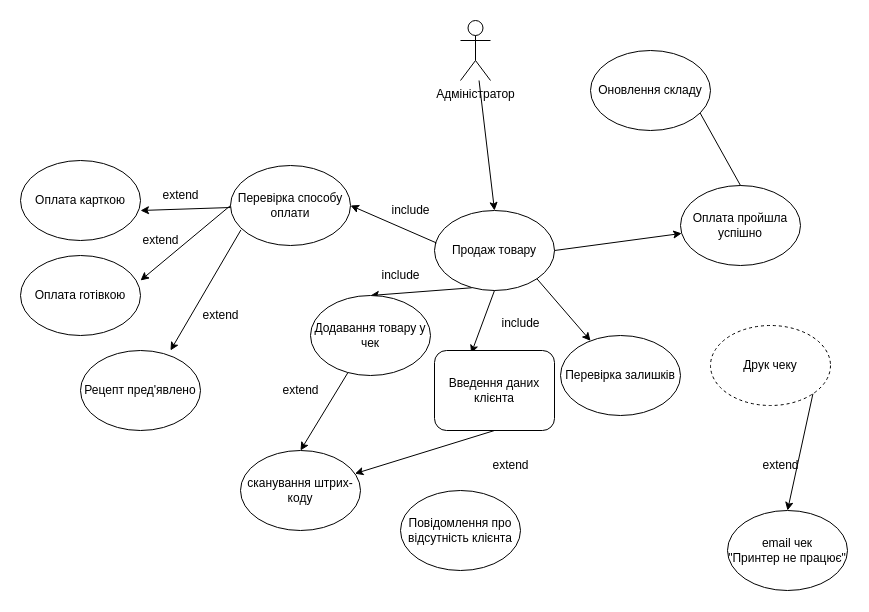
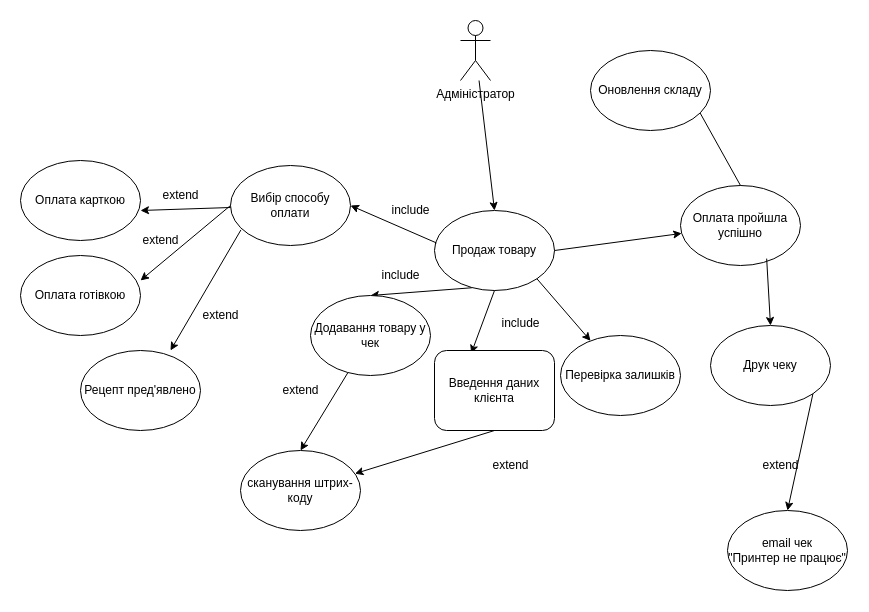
  <mxCell id="0" />
  <mxCell id="1" parent="0" />
  <mxCell id="2" value="Адміністратор" style="shape=umlActor;verticalLabelPosition=bottom;verticalAlign=top;html=1;outlineConnect=0;" parent="1" vertex="1"><mxGeometry x="460" y="20" width="30" height="60" as="geometry" /></mxCell>
  <mxCell id="3" value="" style="endArrow=classic;html=1;rounded=0;entryX=0.5;entryY=0;entryDx=0;entryDy=0;" parent="1" source="2" target="4" edge="1"><mxGeometry width="50" height="50" relative="1" as="geometry"><mxPoint x="480" y="130" as="sourcePoint" /><mxPoint x="480" y="190" as="targetPoint" /></mxGeometry></mxCell>
  <mxCell id="4" value="Продаж товару" style="ellipse;whiteSpace=wrap;html=1;" parent="1" vertex="1"><mxGeometry x="434" y="210" width="120" height="80" as="geometry" /></mxCell>
  <mxCell id="5" value="" style="endArrow=classic;html=1;rounded=0;exitX=1;exitY=1;exitDx=0;exitDy=0;" parent="1" source="4" target="6" edge="1"><mxGeometry width="50" height="50" relative="1" as="geometry"><mxPoint x="580" y="340" as="sourcePoint" /><mxPoint x="600" y="190" as="targetPoint" /></mxGeometry></mxCell>
  <mxCell id="6" value="Перевірка залишків" style="ellipse;whiteSpace=wrap;html=1;" parent="1" vertex="1"><mxGeometry x="560" y="335" width="120" height="80" as="geometry" /></mxCell>
  <mxCell id="7" value="" style="endArrow=classic;html=1;rounded=0;exitX=0.5;exitY=1;exitDx=0;exitDy=0;entryX=0.306;entryY=0.036;entryDx=0;entryDy=0;entryPerimeter=0;" parent="1" source="4" target="8" edge="1"><mxGeometry width="50" height="50" relative="1" as="geometry"><mxPoint x="530" y="290" as="sourcePoint" /><mxPoint x="560" y="330" as="targetPoint" /></mxGeometry></mxCell>
  <mxCell id="8" value="Введення даних клієнта" style="whiteSpace=wrap;html=1;rounded=1;" parent="1" vertex="1"><mxGeometry x="434" y="350" width="120" height="80" as="geometry" /></mxCell>
  <mxCell id="9" value="" style="endArrow=classic;html=1;rounded=0;exitX=0.311;exitY=0.966;exitDx=0;exitDy=0;exitPerimeter=0;entryX=0.5;entryY=0;entryDx=0;entryDy=0;" parent="1" source="4" target="10" edge="1"><mxGeometry width="50" height="50" relative="1" as="geometry"><mxPoint x="440" y="290" as="sourcePoint" /><mxPoint x="440" y="340" as="targetPoint" /></mxGeometry></mxCell>
  <mxCell id="10" value="Додавання товару у чек" style="ellipse;whiteSpace=wrap;html=1;" parent="1" vertex="1"><mxGeometry x="310" y="295" width="120" height="80" as="geometry" /></mxCell>
  <mxCell id="11" value="" style="endArrow=classic;html=1;rounded=0;entryX=0.5;entryY=0;entryDx=0;entryDy=0;" parent="1" source="10" target="13" edge="1"><mxGeometry width="50" height="50" relative="1" as="geometry"><mxPoint x="440" y="440" as="sourcePoint" /><mxPoint x="390" y="490" as="targetPoint" /></mxGeometry></mxCell>
  <mxCell id="12" value="extend" style="text;html=1;align=center;verticalAlign=middle;resizable=0;points=[];autosize=1;strokeColor=none;fillColor=none;" parent="1" vertex="1"><mxGeometry x="270" y="375" width="60" height="30" as="geometry" /></mxCell>
  <mxCell id="13" value="сканування штрих-коду" style="ellipse;whiteSpace=wrap;html=1;" parent="1" vertex="1"><mxGeometry x="240" y="450" width="120" height="80" as="geometry" /></mxCell>
  <mxCell id="14" value="" style="endArrow=classic;html=1;rounded=0;exitX=0.5;exitY=1;exitDx=0;exitDy=0;" parent="1" source="8" target="13" edge="1"><mxGeometry width="50" height="50" relative="1" as="geometry"><mxPoint x="650" y="350" as="sourcePoint" /><mxPoint x="700" y="300" as="targetPoint" /></mxGeometry></mxCell>
  <mxCell id="15" value="extend" style="text;html=1;align=center;verticalAlign=middle;resizable=0;points=[];autosize=1;strokeColor=none;fillColor=none;" parent="1" vertex="1"><mxGeometry x="480" y="450" width="60" height="30" as="geometry" /></mxCell>
- <mxCell id="16" value="Повідомлення про відсутність клієнта" style="ellipse;whiteSpace=wrap;html=1;" parent="1" vertex="1"><mxGeometry x="400" y="490" width="120" height="80" as="geometry" /></mxCell>
  <mxCell id="17" value="" style="endArrow=classic;html=1;rounded=0;exitX=0.017;exitY=0.406;exitDx=0;exitDy=0;exitPerimeter=0;entryX=1;entryY=0.5;entryDx=0;entryDy=0;" parent="1" source="4" target="18" edge="1"><mxGeometry width="50" height="50" relative="1" as="geometry"><mxPoint x="430" y="240" as="sourcePoint" /><mxPoint x="320" y="260" as="targetPoint" /></mxGeometry></mxCell>
- <mxCell id="18" value="Перевірка способу оплати" style="ellipse;whiteSpace=wrap;html=1;" parent="1" vertex="1"><mxGeometry x="230" y="165" width="120" height="80" as="geometry" /></mxCell>
+ <mxCell id="18" value="Вибір способу оплати" style="ellipse;whiteSpace=wrap;html=1;" parent="1" vertex="1"><mxGeometry x="230" y="165" width="120" height="80" as="geometry" /></mxCell>
  <mxCell id="19" value="" style="endArrow=classic;html=1;rounded=0;" parent="1" source="18" edge="1"><mxGeometry width="50" height="50" relative="1" as="geometry"><mxPoint x="200" y="230" as="sourcePoint" /><mxPoint x="140" y="210" as="targetPoint" /></mxGeometry></mxCell>
  <mxCell id="20" value="" style="endArrow=classic;html=1;rounded=0;exitX=0;exitY=0.5;exitDx=0;exitDy=0;" parent="1" source="18" edge="1"><mxGeometry width="50" height="50" relative="1" as="geometry"><mxPoint x="140" y="300" as="sourcePoint" /><mxPoint x="140" y="280" as="targetPoint" /></mxGeometry></mxCell>
  <mxCell id="21" value="" style="endArrow=classic;html=1;rounded=0;exitX=0.087;exitY=0.805;exitDx=0;exitDy=0;exitPerimeter=0;" parent="1" source="18" edge="1"><mxGeometry width="50" height="50" relative="1" as="geometry"><mxPoint x="160" y="350" as="sourcePoint" /><mxPoint x="170" y="350" as="targetPoint" /></mxGeometry></mxCell>
  <mxCell id="22" value="Оплата карткою" style="ellipse;whiteSpace=wrap;html=1;" parent="1" vertex="1"><mxGeometry y="160" width="120" height="80" as="geometry" x="20" /></mxCell>
  <mxCell id="23" value="Оплата готівкою" style="ellipse;whiteSpace=wrap;html=1;" parent="1" vertex="1"><mxGeometry y="255" width="120" height="80" as="geometry" x="20" /></mxCell>
  <mxCell id="24" value="Рецепт пред'явлено" style="ellipse;whiteSpace=wrap;html=1;" parent="1" vertex="1"><mxGeometry x="80" y="350" width="120" height="80" as="geometry" /></mxCell>
  <mxCell id="25" value="extend" style="text;html=1;align=center;verticalAlign=middle;resizable=0;points=[];autosize=1;strokeColor=none;fillColor=none;" parent="1" vertex="1"><mxGeometry x="150" y="180" width="60" height="30" as="geometry" /></mxCell>
  <mxCell id="26" value="extend" style="text;html=1;align=center;verticalAlign=middle;resizable=0;points=[];autosize=1;strokeColor=none;fillColor=none;" parent="1" vertex="1"><mxGeometry x="130" y="225" width="60" height="30" as="geometry" /></mxCell>
  <mxCell id="27" value="extend" style="text;html=1;align=center;verticalAlign=middle;resizable=0;points=[];autosize=1;strokeColor=none;fillColor=none;" parent="1" vertex="1"><mxGeometry x="190" y="300" width="60" height="30" as="geometry" /></mxCell>
  <mxCell id="28" value="" style="endArrow=classic;html=1;rounded=0;exitX=1;exitY=0.5;exitDx=0;exitDy=0;" parent="1" source="4" target="29" edge="1"><mxGeometry width="50" height="50" relative="1" as="geometry"><mxPoint x="640" y="240" as="sourcePoint" /><mxPoint x="690" y="280" as="targetPoint" /></mxGeometry></mxCell>
  <mxCell id="29" value="Оплата пройшла успішно" style="ellipse;whiteSpace=wrap;html=1;" parent="1" vertex="1"><mxGeometry x="680" y="185" width="120" height="80" as="geometry" /></mxCell>
- <mxCell id="31" value="Друк чеку" style="ellipse;whiteSpace=wrap;html=1;dashed=1;" parent="1" vertex="1"><mxGeometry x="710" y="325" width="120" height="80" as="geometry" /></mxCell>
+ <mxCell id="30" value="" style="endArrow=classic;html=1;rounded=0;exitX=0.718;exitY=0.914;exitDx=0;exitDy=0;exitPerimeter=0;entryX=0.5;entryY=0;entryDx=0;entryDy=0;" parent="1" source="29" target="31" edge="1"><mxGeometry width="50" height="50" relative="1" as="geometry"><mxPoint x="740" y="390" as="sourcePoint" /><mxPoint x="740" y="370" as="targetPoint" /></mxGeometry></mxCell>
+ <mxCell id="31" value="Друк чеку" style="ellipse;whiteSpace=wrap;html=1;" parent="1" vertex="1"><mxGeometry x="710" y="325" width="120" height="80" as="geometry" /></mxCell>
  <mxCell id="32" value="" style="endArrow=classic;html=1;rounded=0;exitX=1;exitY=1;exitDx=0;exitDy=0;entryX=0.5;entryY=0;entryDx=0;entryDy=0;" parent="1" source="31" target="35" edge="1"><mxGeometry width="50" height="50" relative="1" as="geometry"><mxPoint x="810" y="470" as="sourcePoint" /><mxPoint x="812" y="510" as="targetPoint" /></mxGeometry></mxCell>
  <mxCell id="33" value="" style="endArrow=classic;html=1;rounded=0;exitX=0.5;exitY=0;exitDx=0;exitDy=0;entryX=0.65;entryY=0.072;entryDx=0;entryDy=0;entryPerimeter=0;" parent="1" source="29" target="34" edge="1"><mxGeometry width="50" height="50" relative="1" as="geometry"><mxPoint x="660" y="520" as="sourcePoint" /><mxPoint x="670" y="470" as="targetPoint" /></mxGeometry></mxCell>
  <mxCell id="34" value="Оновлення складу" style="ellipse;whiteSpace=wrap;html=1;" parent="1" vertex="1"><mxGeometry x="590" y="50" width="120" height="80" as="geometry" /></mxCell>
  <mxCell id="35" value="email чек&lt;div&gt;&quot;Принтер не працює&quot;&lt;/div&gt;" style="ellipse;whiteSpace=wrap;html=1;" parent="1" vertex="1"><mxGeometry x="727" y="510" width="120" height="80" as="geometry" /></mxCell>
  <mxCell id="36" value="include" style="text;html=1;align=center;verticalAlign=middle;resizable=0;points=[];autosize=1;strokeColor=none;fillColor=none;" parent="1" vertex="1"><mxGeometry x="490" y="308" width="60" height="30" as="geometry" /></mxCell>
  <mxCell id="37" value="include" style="text;html=1;align=center;verticalAlign=middle;resizable=0;points=[];autosize=1;strokeColor=none;fillColor=none;" parent="1" vertex="1"><mxGeometry x="370" y="260" width="60" height="30" as="geometry" /></mxCell>
  <mxCell id="38" value="include" style="text;html=1;align=center;verticalAlign=middle;resizable=0;points=[];autosize=1;strokeColor=none;fillColor=none;" parent="1" vertex="1"><mxGeometry x="380" y="195" width="60" height="30" as="geometry" /></mxCell>
  <mxCell id="39" value="extend" style="text;html=1;align=center;verticalAlign=middle;resizable=0;points=[];autosize=1;strokeColor=none;fillColor=none;" parent="1" vertex="1"><mxGeometry x="750" y="450" width="60" height="30" as="geometry" /></mxCell>
